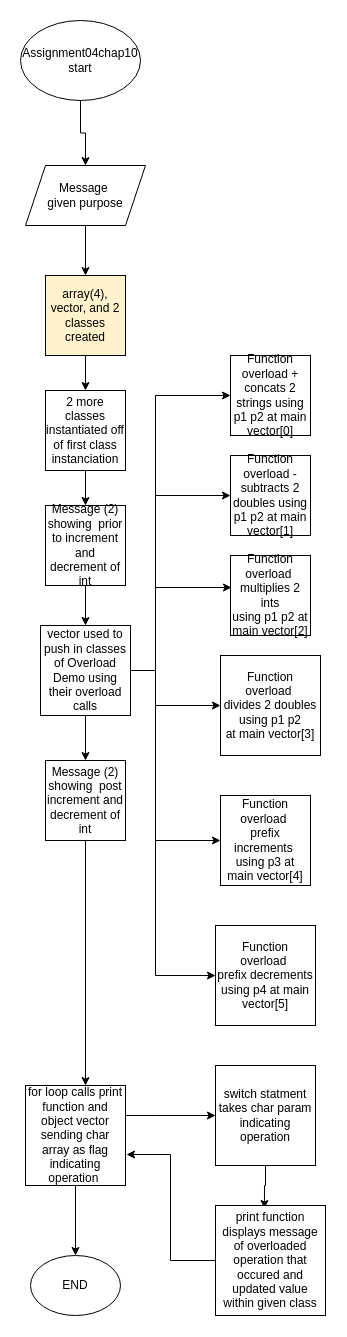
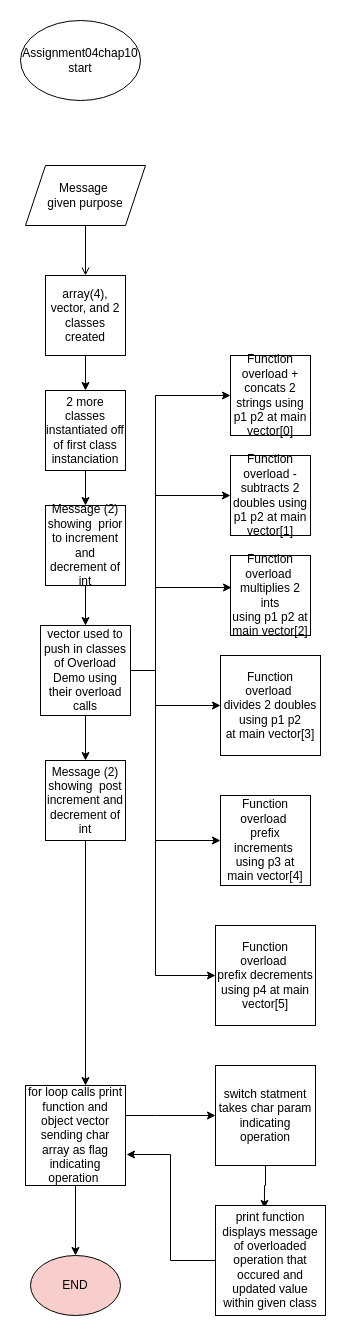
  <mxCell id="0" />
  <mxCell id="1" parent="0" />
- <mxCell id="2" style="edgeStyle=orthogonalEdgeStyle;rounded=0;orthogonalLoop=1;jettySize=auto;html=1;entryX=0.5;entryY=0;entryDx=0;entryDy=0;" edge="1" parent="1" source="3" target="5"><mxGeometry relative="1" as="geometry" /></mxCell>
  <mxCell id="3" value="Assignment04chap10&lt;br&gt;start&lt;br&gt;" style="ellipse;whiteSpace=wrap;html=1;" vertex="1" parent="1"><mxGeometry x="20" y="20" width="120" height="80" as="geometry" /></mxCell>
- <mxCell id="4" style="edgeStyle=orthogonalEdgeStyle;rounded=0;orthogonalLoop=1;jettySize=auto;html=1;entryX=0.5;entryY=0;entryDx=0;entryDy=0;" edge="1" parent="1" source="5" target="7"><mxGeometry relative="1" as="geometry" /></mxCell>
+ <mxCell id="4" style="edgeStyle=orthogonalEdgeStyle;rounded=0;orthogonalLoop=1;jettySize=auto;html=1;entryX=0.5;entryY=0;entryDx=0;entryDy=0;endArrow=open;" edge="1" parent="1" source="5" target="7"><mxGeometry relative="1" as="geometry" /></mxCell>
  <mxCell id="5" value="Message&amp;nbsp;&lt;br&gt;given purpose" style="shape=parallelogram;perimeter=parallelogramPerimeter;whiteSpace=wrap;html=1;fixedSize=1;" vertex="1" parent="1"><mxGeometry x="25" y="165" width="120" height="60" as="geometry" /></mxCell>
  <mxCell id="6" style="edgeStyle=orthogonalEdgeStyle;rounded=0;orthogonalLoop=1;jettySize=auto;html=1;" edge="1" parent="1" source="7" target="23"><mxGeometry relative="1" as="geometry" /></mxCell>
- <mxCell id="7" value="array(4), vector, and 2 classes created" style="whiteSpace=wrap;html=1;aspect=fixed;fillColor=#fff2cc;" vertex="1" parent="1"><mxGeometry x="45" y="275" width="80" height="80" as="geometry" /></mxCell>
+ <mxCell id="7" value="array(4), vector, and 2 classes created" style="whiteSpace=wrap;html=1;aspect=fixed;" vertex="1" parent="1"><mxGeometry x="45" y="275" width="80" height="80" as="geometry" /></mxCell>
  <mxCell id="8" style="edgeStyle=orthogonalEdgeStyle;rounded=0;orthogonalLoop=1;jettySize=auto;html=1;entryX=0;entryY=0.5;entryDx=0;entryDy=0;" edge="1" parent="1" source="15" target="16"><mxGeometry relative="1" as="geometry"><Array as="points"><mxPoint x="155" y="670" /><mxPoint x="155" y="395" /></Array></mxGeometry></mxCell>
  <mxCell id="9" style="edgeStyle=orthogonalEdgeStyle;rounded=0;orthogonalLoop=1;jettySize=auto;html=1;entryX=0;entryY=0.5;entryDx=0;entryDy=0;" edge="1" parent="1" source="15" target="17"><mxGeometry relative="1" as="geometry"><Array as="points"><mxPoint x="155" y="670" /><mxPoint x="155" y="495" /></Array></mxGeometry></mxCell>
  <mxCell id="10" style="edgeStyle=orthogonalEdgeStyle;rounded=0;orthogonalLoop=1;jettySize=auto;html=1;entryX=0.013;entryY=0.4;entryDx=0;entryDy=0;entryPerimeter=0;" edge="1" parent="1" source="15" target="18"><mxGeometry relative="1" as="geometry"><Array as="points"><mxPoint x="155" y="670" /><mxPoint x="155" y="587" /></Array></mxGeometry></mxCell>
  <mxCell id="11" style="edgeStyle=orthogonalEdgeStyle;rounded=0;orthogonalLoop=1;jettySize=auto;html=1;entryX=0;entryY=0.5;entryDx=0;entryDy=0;" edge="1" parent="1" source="15" target="19"><mxGeometry relative="1" as="geometry"><Array as="points"><mxPoint x="155" y="670" /><mxPoint x="155" y="705" /></Array></mxGeometry></mxCell>
  <mxCell id="12" style="edgeStyle=orthogonalEdgeStyle;rounded=0;orthogonalLoop=1;jettySize=auto;html=1;entryX=0;entryY=0.5;entryDx=0;entryDy=0;" edge="1" parent="1" source="15" target="20"><mxGeometry relative="1" as="geometry"><Array as="points"><mxPoint x="155" y="670" /><mxPoint x="155" y="840" /></Array></mxGeometry></mxCell>
  <mxCell id="13" style="edgeStyle=orthogonalEdgeStyle;rounded=0;orthogonalLoop=1;jettySize=auto;html=1;entryX=0;entryY=0.5;entryDx=0;entryDy=0;" edge="1" parent="1" source="15" target="21"><mxGeometry relative="1" as="geometry"><Array as="points"><mxPoint x="155" y="670" /><mxPoint x="155" y="975" /></Array></mxGeometry></mxCell>
  <mxCell id="14" style="edgeStyle=orthogonalEdgeStyle;rounded=0;orthogonalLoop=1;jettySize=auto;html=1;entryX=0.5;entryY=0;entryDx=0;entryDy=0;" edge="1" parent="1" source="15" target="27"><mxGeometry relative="1" as="geometry" /></mxCell>
  <mxCell id="15" value="vector used to push in classes of Overload Demo using their overload calls&lt;br&gt;" style="whiteSpace=wrap;html=1;aspect=fixed;" vertex="1" parent="1"><mxGeometry x="40" y="625" width="90" height="90" as="geometry" /></mxCell>
  <mxCell id="16" value="Function overload +&lt;br&gt;concats 2 strings using p1 p2 at main vector[0]" style="whiteSpace=wrap;html=1;aspect=fixed;" vertex="1" parent="1"><mxGeometry x="230" y="355" width="80" height="80" as="geometry" /></mxCell>
  <mxCell id="17" value="Function overload -&lt;br&gt;subtracts 2 doubles using p1 p2 at main vector[1]" style="whiteSpace=wrap;html=1;aspect=fixed;" vertex="1" parent="1"><mxGeometry x="230" y="455" width="80" height="80" as="geometry" /></mxCell>
  <mxCell id="18" value="Function overload&amp;nbsp;&lt;br&gt;multiplies 2 ints&lt;br&gt;using p1 p2 at main vector[2]" style="whiteSpace=wrap;html=1;aspect=fixed;" vertex="1" parent="1"><mxGeometry x="230" y="555" width="80" height="80" as="geometry" /></mxCell>
  <mxCell id="19" value="Function overload&amp;nbsp;&lt;br&gt;divides 2 doubles&lt;br&gt;using p1 p2&lt;br&gt;at main vector[3]" style="whiteSpace=wrap;html=1;aspect=fixed;" vertex="1" parent="1"><mxGeometry x="220" y="655" width="100" height="100" as="geometry" /></mxCell>
  <mxCell id="20" value="Function overload&amp;nbsp;&lt;br&gt;prefix increments&amp;nbsp;&lt;br&gt;using p3 at main vector[4]" style="whiteSpace=wrap;html=1;aspect=fixed;" vertex="1" parent="1"><mxGeometry x="220" y="795" width="90" height="90" as="geometry" /></mxCell>
  <mxCell id="21" value="Function overload&amp;nbsp;&lt;br&gt;prefix decrements&lt;br&gt;using p4 at main vector[5]" style="whiteSpace=wrap;html=1;aspect=fixed;" vertex="1" parent="1"><mxGeometry x="215" y="925" width="100" height="100" as="geometry" /></mxCell>
  <mxCell id="22" value="" style="edgeStyle=orthogonalEdgeStyle;rounded=0;orthogonalLoop=1;jettySize=auto;html=1;" edge="1" parent="1" source="23" target="25"><mxGeometry relative="1" as="geometry" /></mxCell>
  <mxCell id="23" value="2 more classes instantiated off of first class instanciation" style="whiteSpace=wrap;html=1;aspect=fixed;" vertex="1" parent="1"><mxGeometry x="45" y="390" width="80" height="80" as="geometry" /></mxCell>
  <mxCell id="24" style="edgeStyle=orthogonalEdgeStyle;rounded=0;orthogonalLoop=1;jettySize=auto;html=1;" edge="1" parent="1" source="25" target="15"><mxGeometry relative="1" as="geometry" /></mxCell>
  <mxCell id="25" value="Message (2)&lt;br&gt;showing&amp;nbsp; prior to increment and decrement of int" style="whiteSpace=wrap;html=1;aspect=fixed;" vertex="1" parent="1"><mxGeometry x="45" y="505" width="80" height="80" as="geometry" /></mxCell>
  <mxCell id="26" style="edgeStyle=orthogonalEdgeStyle;rounded=0;orthogonalLoop=1;jettySize=auto;html=1;entryX=0.6;entryY=0;entryDx=0;entryDy=0;entryPerimeter=0;" edge="1" parent="1" source="27" target="30"><mxGeometry relative="1" as="geometry" /></mxCell>
  <mxCell id="27" value="Message (2)&lt;br&gt;showing&amp;nbsp; post increment and decrement of int" style="whiteSpace=wrap;html=1;aspect=fixed;" vertex="1" parent="1"><mxGeometry x="45" y="760" width="80" height="80" as="geometry" /></mxCell>
  <mxCell id="28" style="edgeStyle=orthogonalEdgeStyle;rounded=0;orthogonalLoop=1;jettySize=auto;html=1;" edge="1" parent="1" source="30" target="32"><mxGeometry relative="1" as="geometry"><Array as="points"><mxPoint x="155" y="1115" /><mxPoint x="155" y="1115" /></Array></mxGeometry></mxCell>
  <mxCell id="29" style="edgeStyle=orthogonalEdgeStyle;rounded=0;orthogonalLoop=1;jettySize=auto;html=1;entryX=0.5;entryY=0;entryDx=0;entryDy=0;" edge="1" parent="1" source="30" target="35"><mxGeometry relative="1" as="geometry" /></mxCell>
  <mxCell id="30" value="for loop calls print function and object vector sending char array as flag&lt;br&gt;indicating operation&amp;nbsp;" style="whiteSpace=wrap;html=1;aspect=fixed;" vertex="1" parent="1"><mxGeometry x="25" y="1085" width="100" height="100" as="geometry" /></mxCell>
  <mxCell id="31" style="edgeStyle=orthogonalEdgeStyle;rounded=0;orthogonalLoop=1;jettySize=auto;html=1;entryX=0.445;entryY=0.027;entryDx=0;entryDy=0;entryPerimeter=0;" edge="1" parent="1" source="32" target="34"><mxGeometry relative="1" as="geometry" /></mxCell>
  <mxCell id="32" value="switch statment takes char param indicating operation" style="whiteSpace=wrap;html=1;aspect=fixed;" vertex="1" parent="1"><mxGeometry x="215" y="1065" width="100" height="100" as="geometry" /></mxCell>
  <mxCell id="33" style="edgeStyle=orthogonalEdgeStyle;rounded=0;orthogonalLoop=1;jettySize=auto;html=1;entryX=1.01;entryY=0.69;entryDx=0;entryDy=0;entryPerimeter=0;" edge="1" parent="1" source="34" target="30"><mxGeometry relative="1" as="geometry" /></mxCell>
  <mxCell id="34" value="print function displays message of overloaded operation that occured and updated value within given class" style="whiteSpace=wrap;html=1;aspect=fixed;" vertex="1" parent="1"><mxGeometry x="215" y="1205" width="110" height="110" as="geometry" /></mxCell>
- <mxCell id="35" value="END" style="ellipse;whiteSpace=wrap;html=1;" vertex="1" parent="1"><mxGeometry x="30" y="1255" width="90" height="60" as="geometry" /></mxCell>
+ <mxCell id="35" value="END" style="ellipse;whiteSpace=wrap;html=1;fillColor=#f8cecc;" vertex="1" parent="1"><mxGeometry x="30" y="1255" width="90" height="60" as="geometry" /></mxCell>
